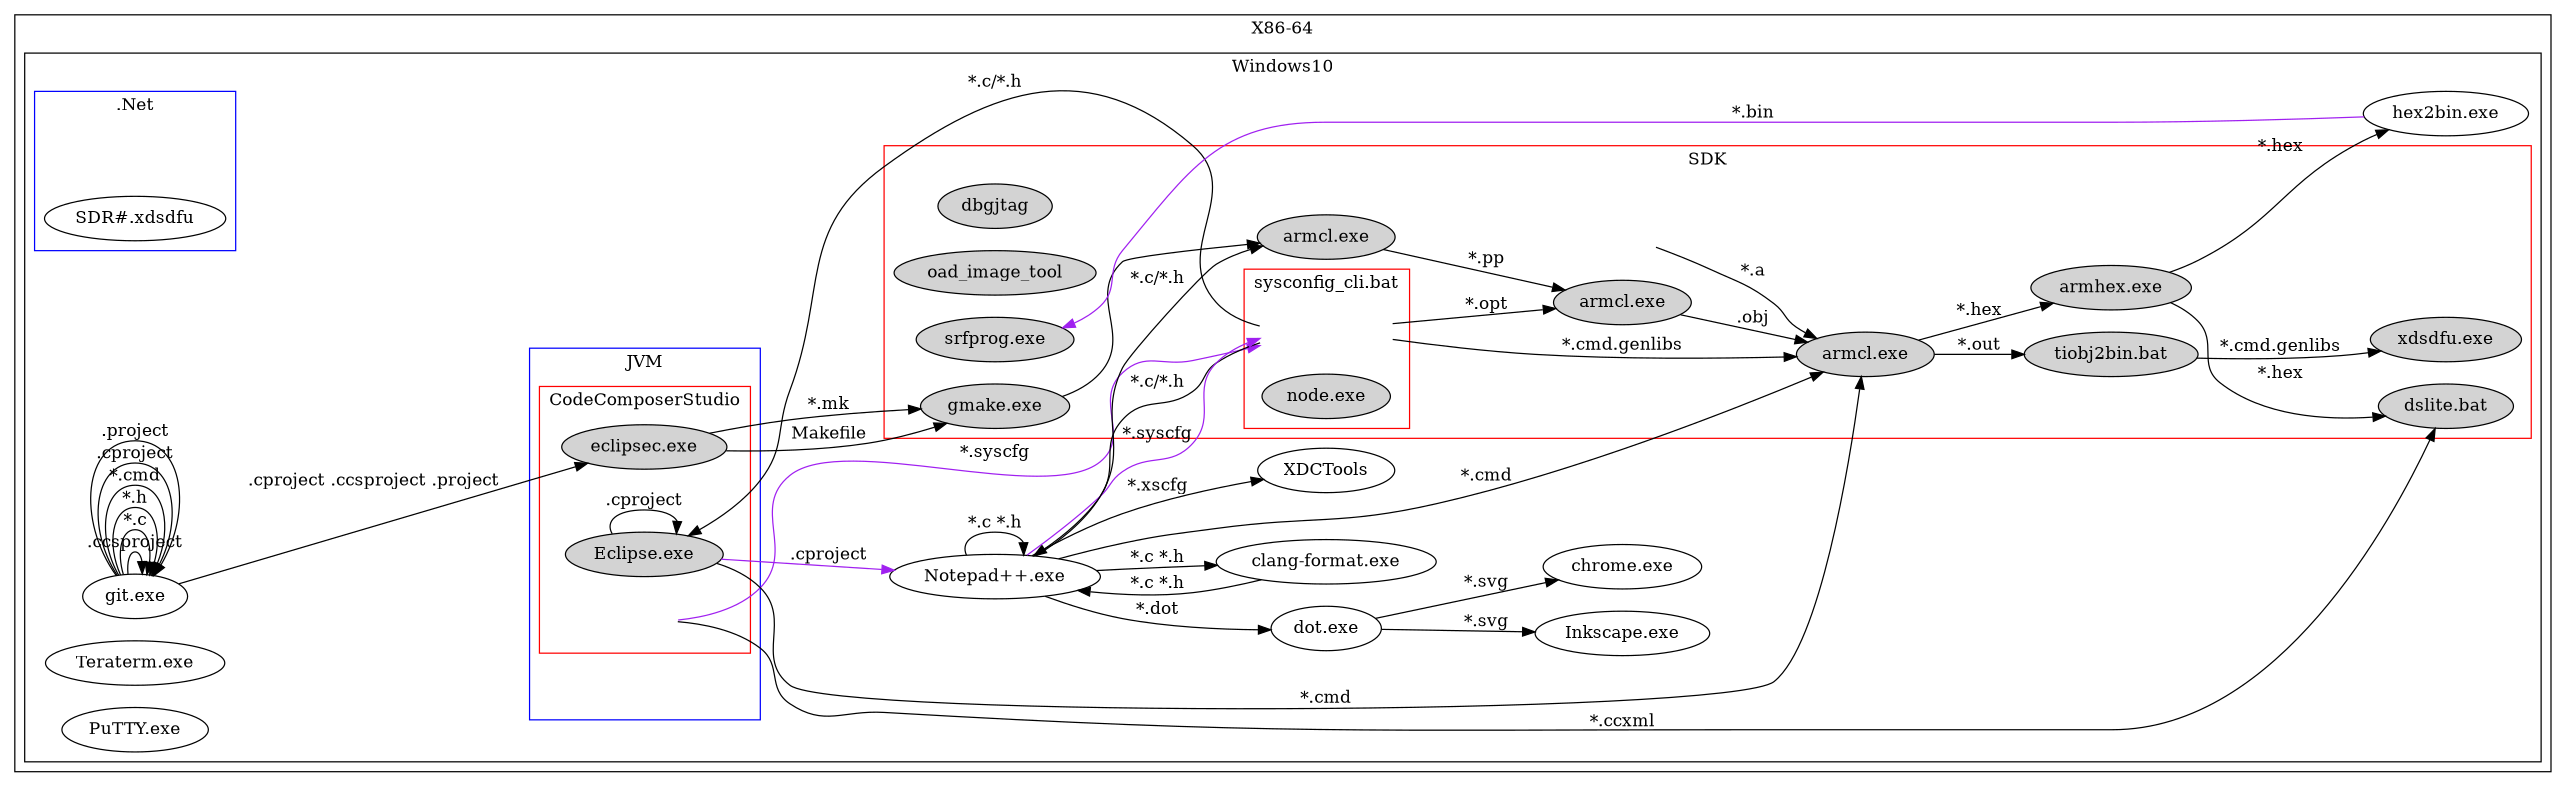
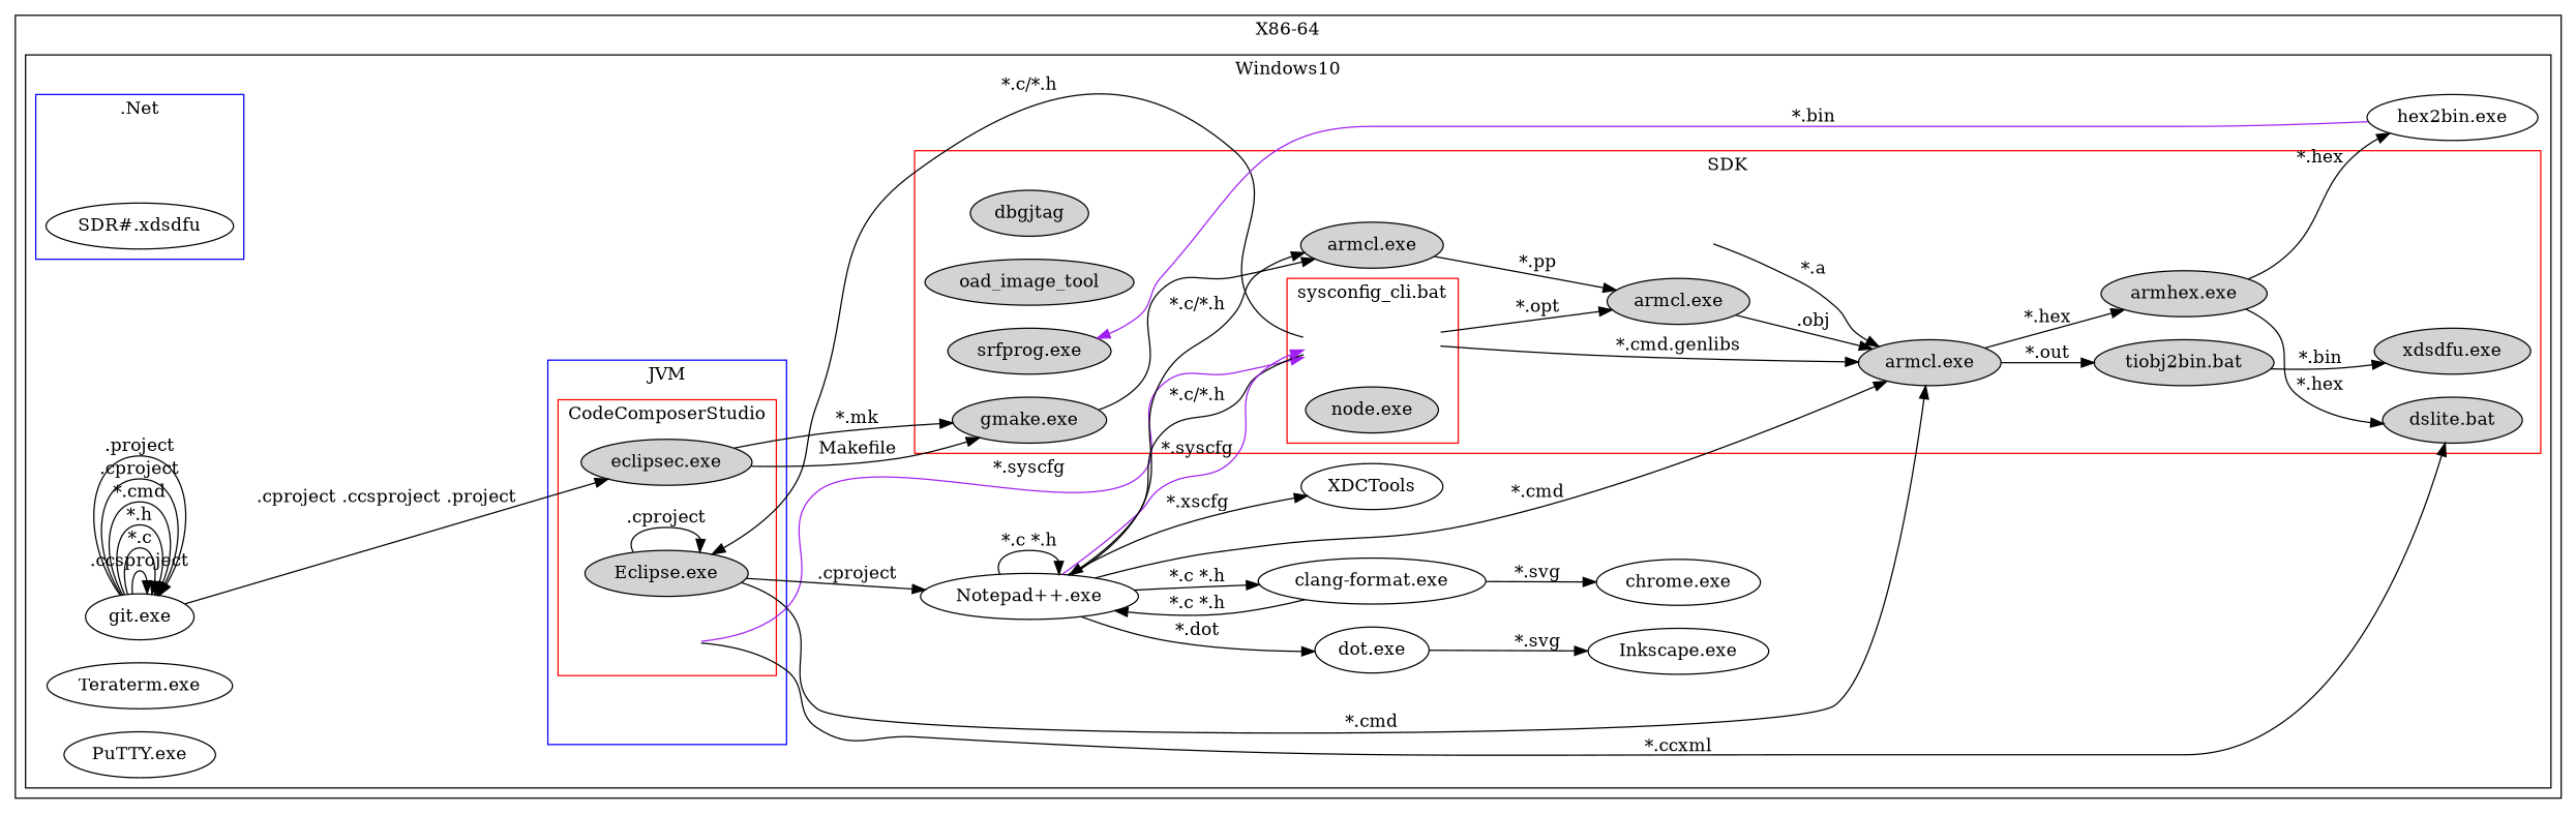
  digraph {
    rankdir=LR
    node [style=filled]
    CCS [shape=none style=invis]
    n2 [label="Eclipse.exe"]
    n3 [label="eclipsec.exe"]
    JVM [shape=none style=invis]
    DotNet [shape=none style=invis]
    n6 [label="SDR#.xdsdfu" style=""]
    SysConfigCli [shape=none style=invis]
    n8 [label="node.exe"]
    SDK [shape=none style=invis]
    dbgjtag
    oad_image_tool
    n12 [label="dslite.bat"]
    n13 [label="armcl.exe"]
    n14 [label="armcl.exe"]
    n15 [label="gmake.exe"]
    n16 [label="srfprog.exe"]
    n17 [label="armhex.exe"]
    n18 [label="armcl.exe"]
    n19 [label="tiobj2bin.bat"]
    n20 [label="xdsdfu.exe"]
    WIN10 [shape=none style=invis]
    n22 [label=XDCTools style=""]
    n23 [label="Notepad++.exe" style=""]
    n24 [label="git.exe" style=""]
    n25 [label="clang-format.exe" style=""]
    n26 [label="dot.exe" style=""]
    n27 [label="chrome.exe" style=""]
    n28 [label="Inkscape.exe" style=""]
    n29 [label="Teraterm.exe" style=""]
    n30 [label="PuTTY.exe" style=""]
    n31 [label="hex2bin.exe" style=""]
    subgraph cluster_1 {
      label="X86-64"
      subgraph cluster_2 {
        label=Windows10
        WIN10
        n22
        n23
        n24
        n25
        n26
        n27
        n28
        n29
        n30
        n31
        subgraph cluster_3 {
          color=blue
          label=JVM
          JVM
          subgraph cluster_4 {
            color=red
            label=CodeComposerStudio
            CCS
            n2
            n3
          }
        }
        subgraph cluster_5 {
          color=blue
          label=".Net"
          DotNet
          n6
        }
        subgraph cluster_6 {
          color=red
          label=SDK
          SDK
          dbgjtag
          oad_image_tool
          n12
          n13
          n14
          n15
          n16
          n17
          n18
          n19
          n20
          subgraph cluster_7 {
            color=red
            label="sysconfig_cli.bat"
            SysConfigCli
            n8
          }
        }
      }
    }
    CCS -> SysConfigCli [color=purple label="*.syscfg"]
    CCS -> n12 [label="*.ccxml"]
    n2 -> n2 [label=".cproject"]
    n2 -> n14 [label="*.cmd"]
-   n2 -> n23 [label=".cproject" color=purple]
+   n2 -> n23 [label=".cproject"]
    n3 -> n15 [label="*.mk"]
    n3 -> n15 [label=Makefile]
    SysConfigCli -> n2 [label="*.c/*.h"]
    SysConfigCli -> n13 [label="*.opt"]
    SysConfigCli -> n14 [label="*.cmd.genlibs"]
    SysConfigCli -> n23 [label="*.c/*.h"]
    SDK -> n14 [label="*.a"]
    n13 -> n14 [label=".obj"]
    n14 -> n17 [label="*.hex"]
    n14 -> n19 [label="*.out"]
    n15 -> n18
    n17 -> n12 [label="*.hex"]
    n17 -> n31 [label="*.hex"]
    n18 -> n13 [label="*.pp"]
-   n19 -> n20 [label="*.cmd.genlibs"]
+   n19 -> n20 [label="*.bin"]
    n23 -> SysConfigCli [color=purple label="*.syscfg"]
    n23 -> n14 [label="*.cmd"]
    n23 -> n18 [label="*.c/*.h"]
    n23 -> n22 [label="*.xscfg"]
    n23 -> n23 [label="*.c *.h"]
    n23 -> n25 [label="*.c *.h"]
    n23 -> n26 [label="*.dot"]
    n24 -> n3 [label=".cproject .ccsproject .project"]
    n24 -> n24 [label=".ccsproject"]
    n24 -> n24 [label="*.c"]
    n24 -> n24 [label="*.h"]
    n24 -> n24 [label="*.cmd"]
    n24 -> n24 [label=".cproject"]
    n24 -> n24 [label=".project"]
    n25 -> n23 [label="*.c *.h"]
-   n26 -> n27 [label="*.svg"]
+   n25 -> n27 [label="*.svg"]
    n26 -> n28 [label="*.svg"]
    n31 -> n16 [color=purple label="*.bin"]
  }
